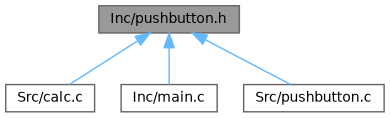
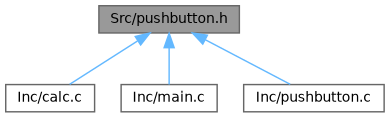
  digraph {
    node [color=grey40 fillcolor=white fontname=Helvetica fontsize=10 shape=box style=filled]
    edge [color=steelblue1 dir=back fontname=Helvetica fontsize=10 labelfontname=Helvetica labelfontsize=10 style=solid]
-   n1 [color=gray40 fillcolor=grey60 fontcolor=black height=0.2 label="Inc/pushbutton.h" width=0.4]
-   n2 [height=0.2 label="Src/calc.c" width=0.4]
+   n1 [color=gray40 fillcolor=grey60 fontcolor=black height=0.2 label="Src/pushbutton.h" width=0.4]
+   n2 [height=0.2 label="Inc/calc.c" width=0.4]
    n3 [height=0.2 label="Inc/main.c" width=0.4]
-   n4 [height=0.2 label="Src/pushbutton.c" width=0.4]
+   n4 [height=0.2 label="Inc/pushbutton.c" width=0.4]
    n1 -> n2
    n1 -> n3
    n1 -> n4
  }
